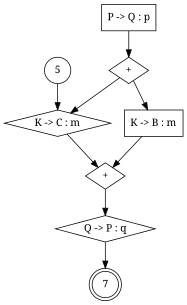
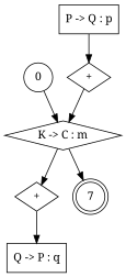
  digraph {
    fontname="Noto Serif"
    node [fontname="Noto Serif" shape=diamond]
    edge [fontname="Noto Serif"]
-   0 [shape=circle label=5]
+   0 [shape=circle]
    n2 [label="K -> C : m"]
    n3 [label="P -> Q : p" shape=rect]
    n4 [label="+"]
-   n5 [label="K -> B : m" shape=rect]
    n6 [label="+"]
-   n7 [label="Q -> P : q"]
+   n7 [label="Q -> P : q" shape=rect]
    7 [shape=doublecircle]
    0 -> n2
    n2 -> n6
    n3 -> n4
    n4 -> n2
-   n4 -> n5
-   n5 -> n6
    n6 -> n7
-   n7 -> 7
+   n2 -> 7
  }
